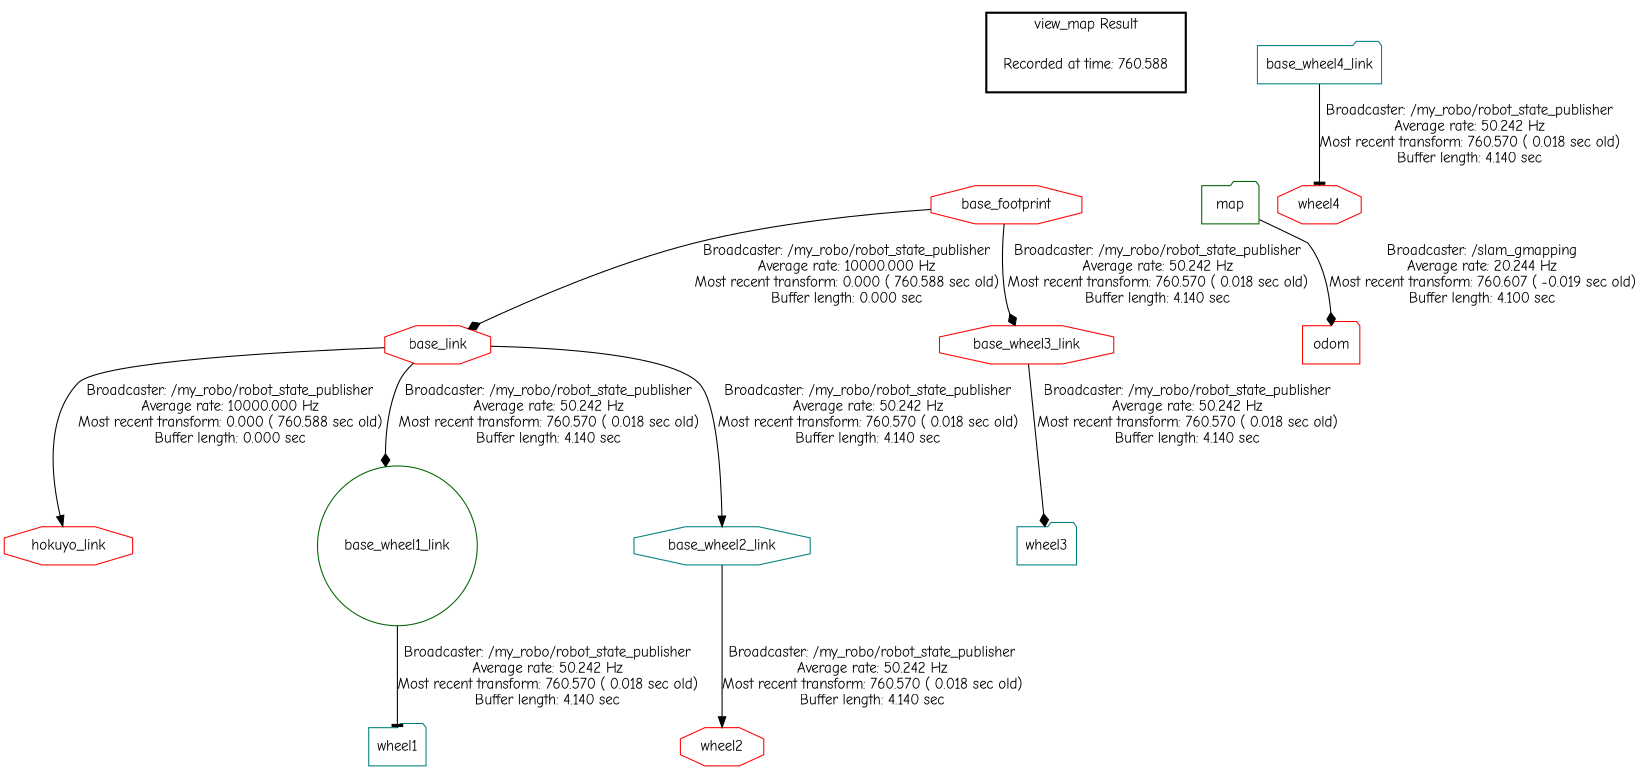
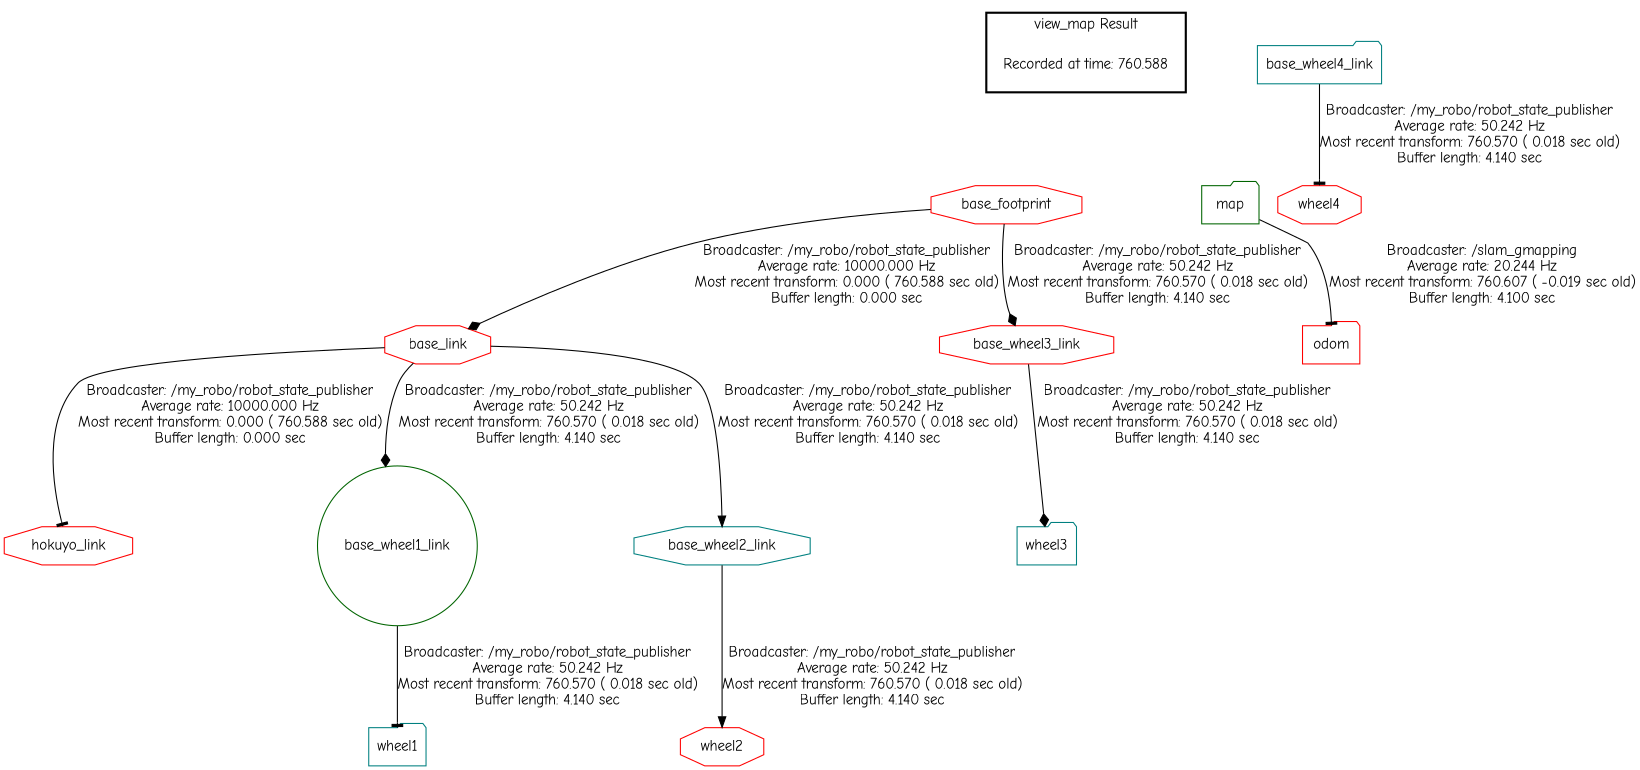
  digraph {
    fontname="Comic Neue"
    node [color=red fontname="Comic Neue" shape=octagon]
    edge [fontname="Comic Neue" arrowhead=diamond]
    "Recorded at time: 760.588" [shape=plaintext]
    base_footprint
    map [color=darkgreen shape=folder]
    base_link
    base_wheel3_link
    hokuyo_link
    base_wheel1_link [color=darkgreen shape=circle]
    base_wheel2_link [color=teal]
    wheel1 [color=teal shape=folder]
    wheel2
    wheel3 [color=teal shape=folder]
    base_wheel4_link [color=teal shape=folder]
    wheel4
    odom [shape=folder]
    subgraph cluster_1 {
      color=black
      label="view_map Result"
      style=bold
      "Recorded at time: 760.588"
    }
    "Recorded at time: 760.588" -> base_footprint [style=invis arrowhead=""]
    "Recorded at time: 760.588" -> map [style=invis arrowhead=""]
    base_footprint -> base_link [label="Broadcaster: /my_robo/robot_state_publisher\nAverage rate: 10000.000 Hz\nMost recent transform: 0.000 ( 760.588 sec old)\nBuffer length: 0.000 sec\n"]
    base_footprint -> base_wheel3_link [label="Broadcaster: /my_robo/robot_state_publisher\nAverage rate: 50.242 Hz\nMost recent transform: 760.570 ( 0.018 sec old)\nBuffer length: 4.140 sec\n"]
-   map -> odom [label="Broadcaster: /slam_gmapping\nAverage rate: 20.244 Hz\nMost recent transform: 760.607 ( -0.019 sec old)\nBuffer length: 4.100 sec\n"]
-   base_link -> hokuyo_link [arrowhead=normal label="Broadcaster: /my_robo/robot_state_publisher\nAverage rate: 10000.000 Hz\nMost recent transform: 0.000 ( 760.588 sec old)\nBuffer length: 0.000 sec\n"]
+   map -> odom [arrowhead=tee label="Broadcaster: /slam_gmapping\nAverage rate: 20.244 Hz\nMost recent transform: 760.607 ( -0.019 sec old)\nBuffer length: 4.100 sec\n"]
+   base_link -> hokuyo_link [arrowhead=tee label="Broadcaster: /my_robo/robot_state_publisher\nAverage rate: 10000.000 Hz\nMost recent transform: 0.000 ( 760.588 sec old)\nBuffer length: 0.000 sec\n"]
    base_link -> base_wheel1_link [label="Broadcaster: /my_robo/robot_state_publisher\nAverage rate: 50.242 Hz\nMost recent transform: 760.570 ( 0.018 sec old)\nBuffer length: 4.140 sec\n"]
    base_link -> base_wheel2_link [arrowhead=normal label="Broadcaster: /my_robo/robot_state_publisher\nAverage rate: 50.242 Hz\nMost recent transform: 760.570 ( 0.018 sec old)\nBuffer length: 4.140 sec\n"]
    base_wheel3_link -> wheel3 [label="Broadcaster: /my_robo/robot_state_publisher\nAverage rate: 50.242 Hz\nMost recent transform: 760.570 ( 0.018 sec old)\nBuffer length: 4.140 sec\n"]
    base_wheel1_link -> wheel1 [arrowhead=tee label="Broadcaster: /my_robo/robot_state_publisher\nAverage rate: 50.242 Hz\nMost recent transform: 760.570 ( 0.018 sec old)\nBuffer length: 4.140 sec\n"]
    base_wheel2_link -> wheel2 [arrowhead=normal label="Broadcaster: /my_robo/robot_state_publisher\nAverage rate: 50.242 Hz\nMost recent transform: 760.570 ( 0.018 sec old)\nBuffer length: 4.140 sec\n"]
    base_wheel4_link -> wheel4 [arrowhead=tee label="Broadcaster: /my_robo/robot_state_publisher\nAverage rate: 50.242 Hz\nMost recent transform: 760.570 ( 0.018 sec old)\nBuffer length: 4.140 sec\n"]
  }
